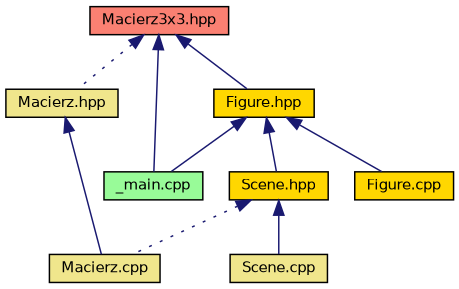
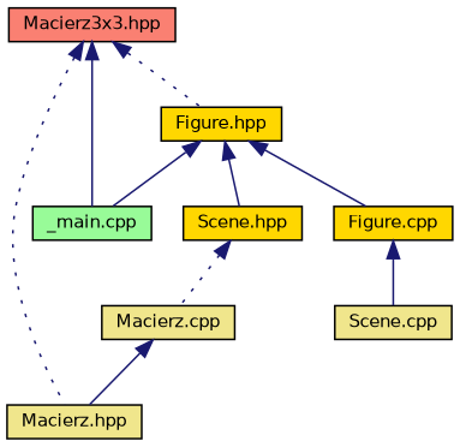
  digraph {
    node [color=black fillcolor=khaki fontname=Helvetica fontsize=10 shape=record style=filled]
    edge [color=midnightblue dir=back fontname=Helvetica fontsize=10 labelfontname=Helvetica labelfontsize=10 style=solid]
    n1 [fontcolor=black height=0.2 label="Macierz.hpp" width=0.4]
    n2 [height=0.2 label="Macierz.cpp" width=0.4]
    n3 [fillcolor=salmon height=0.2 label="Macierz3x3.hpp" width=0.4]
    n4 [fillcolor=gold height=0.2 label="Figure.hpp" width=0.4]
    n5 [fillcolor=palegreen height=0.2 label="_main.cpp" width=0.4]
    n6 [fillcolor=gold height=0.2 label="Scene.hpp" width=0.4]
    n7 [fillcolor=gold height=0.2 label="Figure.cpp" width=0.4]
    n8 [height=0.2 label="Scene.cpp" width=0.4]
-   n1 -> n2
+   n2 -> n1
    n3 -> n1 [style=dotted]
-   n3 -> n4
+   n3 -> n4 [style=dotted]
    n3 -> n5
    n4 -> n5
    n4 -> n6
    n4 -> n7
    n6 -> n2 [style=dotted]
-   n6 -> n8
+   n7 -> n8
  }
